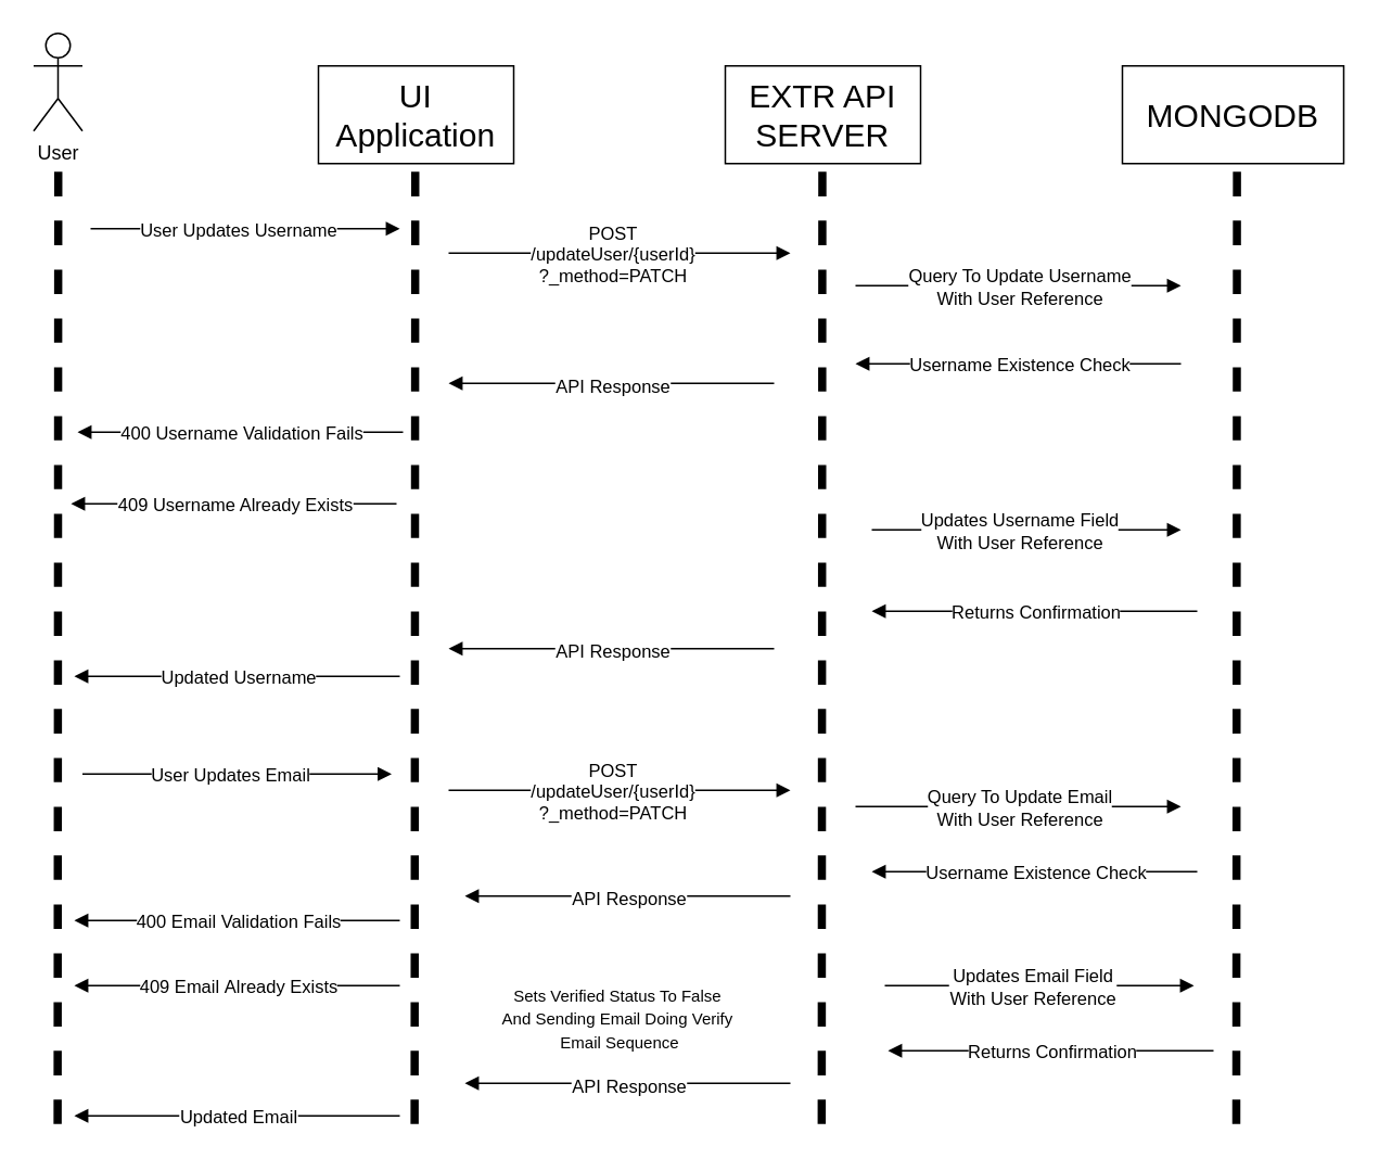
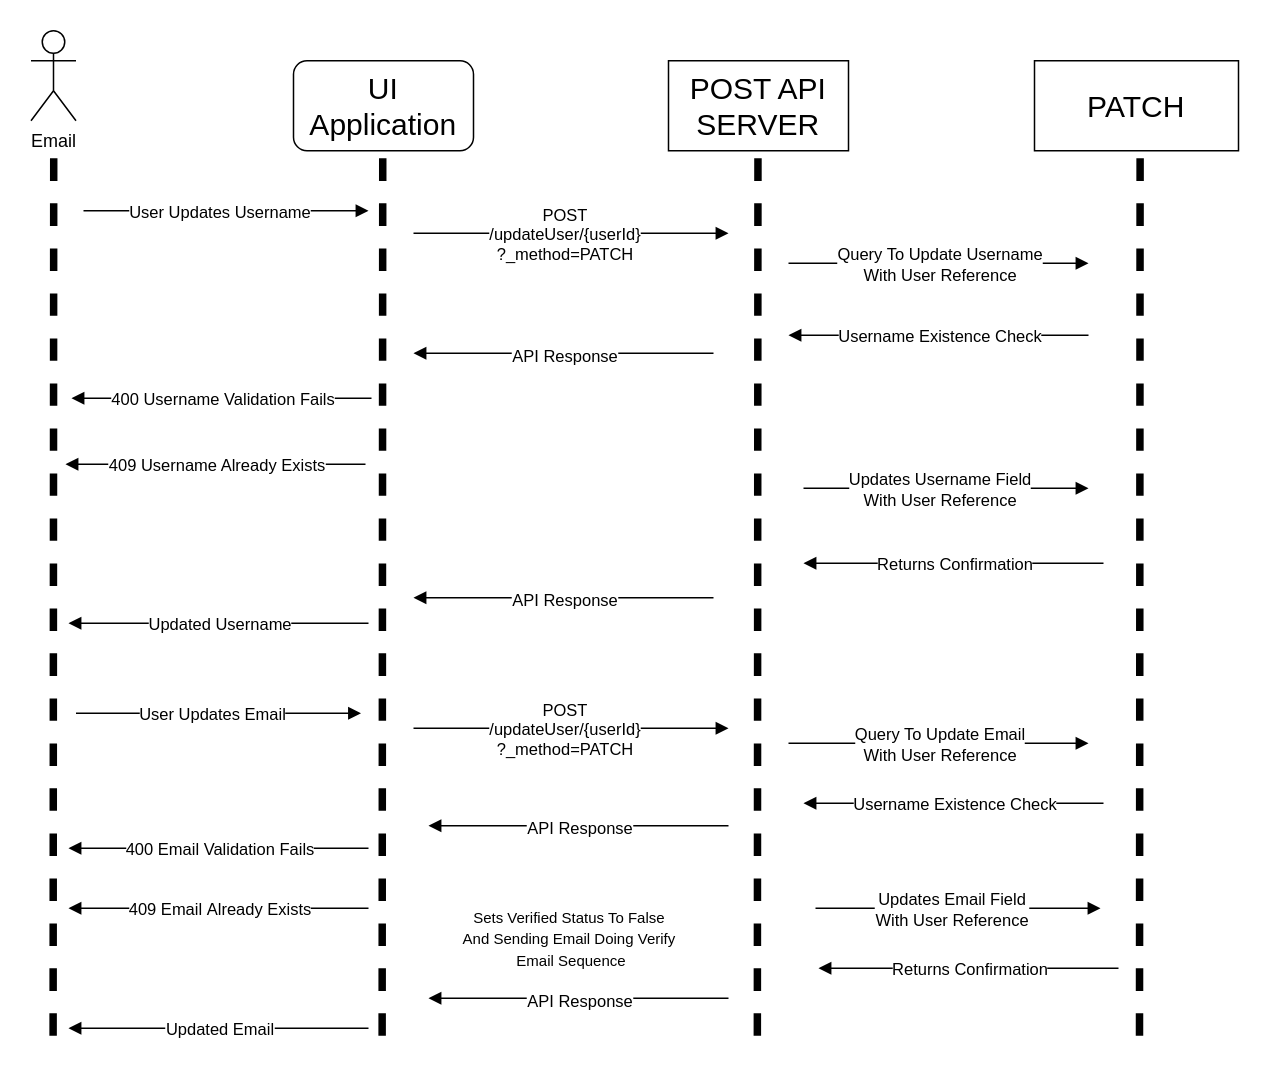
  <mxCell id="0" />
  <mxCell id="1" parent="0" />
  <mxCell id="2" value="" style="group" parent="1" vertex="1" connectable="0"><mxGeometry x="20" y="20" width="30" height="670" as="geometry" /></mxCell>
  <mxCell id="3" value="" style="endArrow=none;dashed=1;html=1;rounded=0;fontSize=12;startSize=8;endSize=8;curved=1;strokeWidth=5;" parent="2" edge="1"><mxGeometry width="50" height="50" relative="1" as="geometry"><mxPoint x="14.74" y="670" as="sourcePoint" /><mxPoint x="15.15" y="80" as="targetPoint" /></mxGeometry></mxCell>
- <mxCell id="4" value="User" style="shape=umlActor;verticalLabelPosition=bottom;verticalAlign=top;html=1;outlineConnect=0;" parent="2" vertex="1"><mxGeometry width="30" height="60" as="geometry" /></mxCell>
+ <mxCell id="4" value="Email" style="shape=umlActor;verticalLabelPosition=bottom;verticalAlign=top;html=1;outlineConnect=0;" parent="2" vertex="1"><mxGeometry width="30" height="60" as="geometry" /></mxCell>
  <mxCell id="5" value="" style="group" parent="1" vertex="1" connectable="0"><mxGeometry x="195" y="40" width="120" height="650" as="geometry" /></mxCell>
- <mxCell id="6" value="&lt;span style=&quot;font-size: 20px;&quot;&gt;UI Application&lt;/span&gt;" style="rounded=0;whiteSpace=wrap;html=1;" parent="5" vertex="1"><mxGeometry width="120" height="60" as="geometry" /></mxCell>
+ <mxCell id="6" value="&lt;span style=&quot;font-size: 20px;&quot;&gt;UI Application&lt;/span&gt;" style="whiteSpace=wrap;html=1;rounded=1;" parent="5" vertex="1"><mxGeometry width="120" height="60" as="geometry" /></mxCell>
  <mxCell id="7" value="" style="endArrow=none;dashed=1;html=1;rounded=0;fontSize=12;startSize=8;endSize=8;curved=1;strokeWidth=5;" parent="5" edge="1"><mxGeometry width="50" height="50" relative="1" as="geometry"><mxPoint x="59.09" y="650" as="sourcePoint" /><mxPoint x="59.5" y="60" as="targetPoint" /></mxGeometry></mxCell>
  <mxCell id="8" value="" style="edgeStyle=none;orthogonalLoop=1;jettySize=auto;html=1;rounded=0;endArrow=block;sourcePerimeterSpacing=8;targetPerimeterSpacing=8;curved=1;endFill=1;" parent="5" edge="1"><mxGeometry width="140" relative="1" as="geometry"><mxPoint x="-140" y="100" as="sourcePoint" /><mxPoint x="50" y="100" as="targetPoint" /><Array as="points" /></mxGeometry></mxCell>
  <mxCell id="9" value="User Updates Username" style="edgeLabel;html=1;align=center;verticalAlign=middle;resizable=0;points=[];" parent="8" vertex="1" connectable="0"><mxGeometry x="-0.123" relative="1" as="geometry"><mxPoint x="7" as="offset" /></mxGeometry></mxCell>
  <mxCell id="10" value="" style="edgeStyle=none;orthogonalLoop=1;jettySize=auto;html=1;rounded=0;endArrow=block;endFill=1;sourcePerimeterSpacing=8;targetPerimeterSpacing=8;curved=1;" parent="5" edge="1"><mxGeometry width="140" relative="1" as="geometry"><mxPoint x="50" y="375.0" as="sourcePoint" /><mxPoint x="-150" y="375.0" as="targetPoint" /><Array as="points" /></mxGeometry></mxCell>
  <mxCell id="11" value="Updated Username" style="edgeLabel;html=1;align=center;verticalAlign=middle;resizable=0;points=[];" parent="10" vertex="1" connectable="0"><mxGeometry x="0.127" relative="1" as="geometry"><mxPoint x="13" as="offset" /></mxGeometry></mxCell>
  <mxCell id="12" value="" style="edgeStyle=none;orthogonalLoop=1;jettySize=auto;html=1;rounded=0;endArrow=block;sourcePerimeterSpacing=8;targetPerimeterSpacing=8;curved=1;endFill=1;" parent="5" edge="1"><mxGeometry width="140" relative="1" as="geometry"><mxPoint x="-145.0" y="435" as="sourcePoint" /><mxPoint x="45.0" y="435" as="targetPoint" /><Array as="points" /></mxGeometry></mxCell>
  <mxCell id="13" value="User Updates Email" style="edgeLabel;html=1;align=center;verticalAlign=middle;resizable=0;points=[];" parent="12" vertex="1" connectable="0"><mxGeometry x="-0.123" relative="1" as="geometry"><mxPoint x="7" as="offset" /></mxGeometry></mxCell>
  <mxCell id="14" value="" style="group" parent="1" vertex="1" connectable="0"><mxGeometry x="445" y="40" width="120" height="650.0" as="geometry" /></mxCell>
- <mxCell id="15" value="&lt;span style=&quot;font-size: 20px;&quot;&gt;EXTR API SERVER&lt;/span&gt;" style="rounded=0;whiteSpace=wrap;html=1;" parent="14" vertex="1"><mxGeometry width="120" height="60" as="geometry" /></mxCell>
+ <mxCell id="15" value="&lt;span style=&quot;font-size: 20px;&quot;&gt;POST API SERVER&lt;/span&gt;" style="rounded=0;whiteSpace=wrap;html=1;" parent="14" vertex="1"><mxGeometry width="120" height="60" as="geometry" /></mxCell>
  <mxCell id="16" value="" style="endArrow=none;dashed=1;html=1;rounded=0;fontSize=12;startSize=8;endSize=8;curved=1;strokeWidth=5;" parent="14" edge="1"><mxGeometry width="50" height="50" relative="1" as="geometry"><mxPoint x="59.23" y="650.0" as="sourcePoint" /><mxPoint x="59.64" y="60" as="targetPoint" /></mxGeometry></mxCell>
  <mxCell id="17" value="" style="group" parent="14" vertex="1" connectable="0"><mxGeometry x="-160" y="145" width="190" height="50" as="geometry" /></mxCell>
  <mxCell id="18" value="" style="edgeStyle=none;orthogonalLoop=1;jettySize=auto;html=1;rounded=0;endArrow=block;endFill=1;sourcePerimeterSpacing=8;targetPerimeterSpacing=8;curved=1;" parent="17" edge="1"><mxGeometry width="140" relative="1" as="geometry"><mxPoint x="190" y="50.0" as="sourcePoint" /><mxPoint x="-10" y="50.0" as="targetPoint" /><Array as="points"><mxPoint x="80" y="50" /></Array></mxGeometry></mxCell>
  <mxCell id="19" value="API Response" style="edgeLabel;html=1;align=center;verticalAlign=middle;resizable=0;points=[];" parent="18" vertex="1" connectable="0"><mxGeometry x="-0.062" y="1" relative="1" as="geometry"><mxPoint x="-6" as="offset" /></mxGeometry></mxCell>
  <mxCell id="20" value="" style="edgeStyle=none;orthogonalLoop=1;jettySize=auto;html=1;rounded=0;endArrow=block;sourcePerimeterSpacing=8;targetPerimeterSpacing=8;curved=1;endFill=1;" parent="1" edge="1"><mxGeometry width="140" relative="1" as="geometry"><mxPoint x="275" y="155" as="sourcePoint" /><mxPoint x="485" y="155" as="targetPoint" /><Array as="points" /></mxGeometry></mxCell>
  <mxCell id="21" value="POST&lt;br&gt;/updateUser/{userId}&lt;br&gt;?_method=PATCH" style="edgeLabel;html=1;align=center;verticalAlign=middle;resizable=0;points=[];" parent="20" vertex="1" connectable="0"><mxGeometry x="-0.123" relative="1" as="geometry"><mxPoint x="8" as="offset" /></mxGeometry></mxCell>
  <mxCell id="22" value="" style="edgeStyle=none;orthogonalLoop=1;jettySize=auto;html=1;rounded=0;endArrow=block;endFill=1;sourcePerimeterSpacing=8;targetPerimeterSpacing=8;curved=1;" parent="1" edge="1"><mxGeometry width="140" relative="1" as="geometry"><mxPoint x="247" y="265" as="sourcePoint" /><mxPoint x="47" y="265" as="targetPoint" /><Array as="points" /></mxGeometry></mxCell>
  <mxCell id="23" value="400 Username Validation Fails" style="edgeLabel;html=1;align=center;verticalAlign=middle;resizable=0;points=[];" parent="22" vertex="1" connectable="0"><mxGeometry x="0.127" relative="1" as="geometry"><mxPoint x="13" as="offset" /></mxGeometry></mxCell>
  <mxCell id="24" value="" style="edgeStyle=none;orthogonalLoop=1;jettySize=auto;html=1;rounded=0;endArrow=block;endFill=1;sourcePerimeterSpacing=8;targetPerimeterSpacing=8;curved=1;" parent="1" edge="1"><mxGeometry width="140" relative="1" as="geometry"><mxPoint x="243" y="309" as="sourcePoint" /><mxPoint x="43" y="309" as="targetPoint" /><Array as="points" /></mxGeometry></mxCell>
  <mxCell id="25" value="409 Username Already Exists" style="edgeLabel;html=1;align=center;verticalAlign=middle;resizable=0;points=[];" parent="24" vertex="1" connectable="0"><mxGeometry x="0.127" relative="1" as="geometry"><mxPoint x="13" as="offset" /></mxGeometry></mxCell>
  <mxCell id="26" value="" style="group" parent="1" vertex="1" connectable="0"><mxGeometry x="285" y="348" width="190" height="50" as="geometry" /></mxCell>
  <mxCell id="27" value="" style="edgeStyle=none;orthogonalLoop=1;jettySize=auto;html=1;rounded=0;endArrow=block;endFill=1;sourcePerimeterSpacing=8;targetPerimeterSpacing=8;curved=1;" parent="26" edge="1"><mxGeometry width="140" relative="1" as="geometry"><mxPoint x="190" y="50.0" as="sourcePoint" /><mxPoint x="-10" y="50.0" as="targetPoint" /><Array as="points"><mxPoint x="80" y="50" /></Array></mxGeometry></mxCell>
  <mxCell id="28" value="API Response" style="edgeLabel;html=1;align=center;verticalAlign=middle;resizable=0;points=[];" parent="27" vertex="1" connectable="0"><mxGeometry x="-0.062" y="1" relative="1" as="geometry"><mxPoint x="-6" as="offset" /></mxGeometry></mxCell>
  <mxCell id="29" value="" style="edgeStyle=none;orthogonalLoop=1;jettySize=auto;html=1;rounded=0;endArrow=block;sourcePerimeterSpacing=8;targetPerimeterSpacing=8;curved=1;endFill=1;" parent="1" edge="1"><mxGeometry width="140" relative="1" as="geometry"><mxPoint x="275" y="485" as="sourcePoint" /><mxPoint x="485" y="485" as="targetPoint" /><Array as="points" /></mxGeometry></mxCell>
  <mxCell id="30" value="POST&lt;br&gt;/updateUser/{userId}&lt;br&gt;?_method=PATCH" style="edgeLabel;html=1;align=center;verticalAlign=middle;resizable=0;points=[];" parent="29" vertex="1" connectable="0"><mxGeometry x="-0.123" relative="1" as="geometry"><mxPoint x="8" as="offset" /></mxGeometry></mxCell>
  <mxCell id="31" value="" style="edgeStyle=none;orthogonalLoop=1;jettySize=auto;html=1;rounded=0;endArrow=block;sourcePerimeterSpacing=8;targetPerimeterSpacing=8;curved=1;endFill=1;" parent="1" edge="1"><mxGeometry width="140" relative="1" as="geometry"><mxPoint x="525" y="495" as="sourcePoint" /><mxPoint x="725" y="495" as="targetPoint" /><Array as="points" /></mxGeometry></mxCell>
  <mxCell id="32" value="Query To Update Email&lt;br&gt;With User Reference" style="edgeLabel;html=1;align=center;verticalAlign=middle;resizable=0;points=[];" parent="31" vertex="1" connectable="0"><mxGeometry x="-0.123" relative="1" as="geometry"><mxPoint x="12" as="offset" /></mxGeometry></mxCell>
  <mxCell id="33" value="" style="edgeStyle=none;orthogonalLoop=1;jettySize=auto;html=1;rounded=0;endArrow=block;endFill=1;sourcePerimeterSpacing=8;targetPerimeterSpacing=8;curved=1;" parent="1" edge="1"><mxGeometry width="140" relative="1" as="geometry"><mxPoint x="735" y="535" as="sourcePoint" /><mxPoint x="535" y="535" as="targetPoint" /><Array as="points" /></mxGeometry></mxCell>
  <mxCell id="34" value="Username Existence Check" style="edgeLabel;html=1;align=center;verticalAlign=middle;resizable=0;points=[];" parent="33" vertex="1" connectable="0"><mxGeometry x="0.127" relative="1" as="geometry"><mxPoint x="13" as="offset" /></mxGeometry></mxCell>
  <mxCell id="35" value="" style="group" parent="1" vertex="1" connectable="0"><mxGeometry x="295" y="500" width="190" height="50" as="geometry" /></mxCell>
  <mxCell id="36" value="" style="edgeStyle=none;orthogonalLoop=1;jettySize=auto;html=1;rounded=0;endArrow=block;endFill=1;sourcePerimeterSpacing=8;targetPerimeterSpacing=8;curved=1;" parent="35" edge="1"><mxGeometry width="140" relative="1" as="geometry"><mxPoint x="190" y="50.0" as="sourcePoint" /><mxPoint x="-10" y="50.0" as="targetPoint" /><Array as="points"><mxPoint x="80" y="50" /></Array></mxGeometry></mxCell>
  <mxCell id="37" value="API Response" style="edgeLabel;html=1;align=center;verticalAlign=middle;resizable=0;points=[];" parent="36" vertex="1" connectable="0"><mxGeometry x="-0.062" y="1" relative="1" as="geometry"><mxPoint x="-6" as="offset" /></mxGeometry></mxCell>
  <mxCell id="38" value="" style="edgeStyle=none;orthogonalLoop=1;jettySize=auto;html=1;rounded=0;endArrow=block;endFill=1;sourcePerimeterSpacing=8;targetPerimeterSpacing=8;curved=1;" parent="1" edge="1"><mxGeometry width="140" relative="1" as="geometry"><mxPoint x="245" y="565" as="sourcePoint" /><mxPoint x="45" y="565" as="targetPoint" /><Array as="points" /></mxGeometry></mxCell>
  <mxCell id="39" value="400 Email Validation Fails" style="edgeLabel;html=1;align=center;verticalAlign=middle;resizable=0;points=[];" parent="38" vertex="1" connectable="0"><mxGeometry x="0.127" relative="1" as="geometry"><mxPoint x="13" as="offset" /></mxGeometry></mxCell>
  <mxCell id="40" value="" style="edgeStyle=none;orthogonalLoop=1;jettySize=auto;html=1;rounded=0;endArrow=block;endFill=1;sourcePerimeterSpacing=8;targetPerimeterSpacing=8;curved=1;" parent="1" edge="1"><mxGeometry width="140" relative="1" as="geometry"><mxPoint x="245" y="605" as="sourcePoint" /><mxPoint x="45" y="605" as="targetPoint" /><Array as="points" /></mxGeometry></mxCell>
  <mxCell id="41" value="409 Email&amp;nbsp;Already Exists" style="edgeLabel;html=1;align=center;verticalAlign=middle;resizable=0;points=[];" parent="40" vertex="1" connectable="0"><mxGeometry x="0.127" relative="1" as="geometry"><mxPoint x="13" as="offset" /></mxGeometry></mxCell>
  <mxCell id="42" value="" style="edgeStyle=none;orthogonalLoop=1;jettySize=auto;html=1;rounded=0;endArrow=block;endFill=1;sourcePerimeterSpacing=8;targetPerimeterSpacing=8;curved=1;" parent="1" edge="1"><mxGeometry width="140" relative="1" as="geometry"><mxPoint x="745" y="645" as="sourcePoint" /><mxPoint x="545" y="645" as="targetPoint" /><Array as="points"><mxPoint x="645" y="645" /></Array></mxGeometry></mxCell>
  <mxCell id="43" value="Returns Confirmation" style="edgeLabel;html=1;align=center;verticalAlign=middle;resizable=0;points=[];" parent="42" vertex="1" connectable="0"><mxGeometry x="0.127" relative="1" as="geometry"><mxPoint x="13" as="offset" /></mxGeometry></mxCell>
  <mxCell id="44" value="" style="group" parent="1" vertex="1" connectable="0"><mxGeometry x="295" y="615" width="190" height="50" as="geometry" /></mxCell>
  <mxCell id="45" value="" style="edgeStyle=none;orthogonalLoop=1;jettySize=auto;html=1;rounded=0;endArrow=block;endFill=1;sourcePerimeterSpacing=8;targetPerimeterSpacing=8;curved=1;" parent="44" edge="1"><mxGeometry width="140" relative="1" as="geometry"><mxPoint x="190" y="50.0" as="sourcePoint" /><mxPoint x="-10" y="50.0" as="targetPoint" /><Array as="points"><mxPoint x="80" y="50" /></Array></mxGeometry></mxCell>
  <mxCell id="46" value="API Response" style="edgeLabel;html=1;align=center;verticalAlign=middle;resizable=0;points=[];" parent="45" vertex="1" connectable="0"><mxGeometry x="-0.062" y="1" relative="1" as="geometry"><mxPoint x="-6" as="offset" /></mxGeometry></mxCell>
  <mxCell id="47" value="&lt;font style=&quot;font-size: 10px;&quot;&gt;Sets Verified Status To False&amp;nbsp;&lt;br&gt;And Sending Email Doing Verify&amp;nbsp;&lt;br&gt;Email Sequence&lt;/font&gt;" style="text;html=1;align=center;verticalAlign=middle;resizable=0;points=[];autosize=1;strokeColor=none;fillColor=none;" parent="44" vertex="1"><mxGeometry y="-20" width="170" height="60" as="geometry" /></mxCell>
  <mxCell id="48" value="" style="edgeStyle=none;orthogonalLoop=1;jettySize=auto;html=1;rounded=0;endArrow=block;endFill=1;sourcePerimeterSpacing=8;targetPerimeterSpacing=8;curved=1;" parent="1" edge="1"><mxGeometry width="140" relative="1" as="geometry"><mxPoint x="245" y="685" as="sourcePoint" /><mxPoint x="45" y="685" as="targetPoint" /><Array as="points" /></mxGeometry></mxCell>
  <mxCell id="49" value="Updated Email" style="edgeLabel;html=1;align=center;verticalAlign=middle;resizable=0;points=[];" parent="48" vertex="1" connectable="0"><mxGeometry x="0.127" relative="1" as="geometry"><mxPoint x="13" as="offset" /></mxGeometry></mxCell>
- <mxCell id="50" value="&lt;span style=&quot;font-size: 20px;&quot;&gt;MONGODB&lt;/span&gt;" style="rounded=0;whiteSpace=wrap;html=1;" parent="1" vertex="1"><mxGeometry x="689" y="40" width="136" height="60" as="geometry" /></mxCell>
+ <mxCell id="50" value="&lt;span style=&quot;font-size: 20px;&quot;&gt;PATCH&lt;/span&gt;" style="rounded=0;whiteSpace=wrap;html=1;" parent="1" vertex="1"><mxGeometry x="689" y="40" width="136" height="60" as="geometry" /></mxCell>
  <mxCell id="51" value="" style="endArrow=none;dashed=1;html=1;rounded=0;fontSize=12;startSize=8;endSize=8;curved=1;strokeWidth=5;" parent="1" edge="1"><mxGeometry width="50" height="50" relative="1" as="geometry"><mxPoint x="759" y="690" as="sourcePoint" /><mxPoint x="759.41" y="100" as="targetPoint" /></mxGeometry></mxCell>
  <mxCell id="52" value="" style="edgeStyle=none;orthogonalLoop=1;jettySize=auto;html=1;rounded=0;endArrow=block;sourcePerimeterSpacing=8;targetPerimeterSpacing=8;curved=1;endFill=1;" parent="1" edge="1"><mxGeometry width="140" relative="1" as="geometry"><mxPoint x="525" y="175" as="sourcePoint" /><mxPoint x="725" y="175" as="targetPoint" /><Array as="points" /></mxGeometry></mxCell>
  <mxCell id="53" value="Query To Update Username&lt;br&gt;With User Reference" style="edgeLabel;html=1;align=center;verticalAlign=middle;resizable=0;points=[];" parent="52" vertex="1" connectable="0"><mxGeometry x="-0.123" relative="1" as="geometry"><mxPoint x="12" as="offset" /></mxGeometry></mxCell>
  <mxCell id="54" value="" style="edgeStyle=none;orthogonalLoop=1;jettySize=auto;html=1;rounded=0;endArrow=block;endFill=1;sourcePerimeterSpacing=8;targetPerimeterSpacing=8;curved=1;" parent="1" edge="1"><mxGeometry width="140" relative="1" as="geometry"><mxPoint x="725" y="223" as="sourcePoint" /><mxPoint x="525" y="223" as="targetPoint" /><Array as="points" /></mxGeometry></mxCell>
  <mxCell id="55" value="Username Existence Check" style="edgeLabel;html=1;align=center;verticalAlign=middle;resizable=0;points=[];" parent="54" vertex="1" connectable="0"><mxGeometry x="0.127" relative="1" as="geometry"><mxPoint x="13" as="offset" /></mxGeometry></mxCell>
  <mxCell id="56" value="" style="edgeStyle=none;orthogonalLoop=1;jettySize=auto;html=1;rounded=0;endArrow=block;sourcePerimeterSpacing=8;targetPerimeterSpacing=8;curved=1;endFill=1;" parent="1" edge="1"><mxGeometry width="140" relative="1" as="geometry"><mxPoint x="535" y="325" as="sourcePoint" /><mxPoint x="725" y="325" as="targetPoint" /><Array as="points" /></mxGeometry></mxCell>
  <mxCell id="57" value="Updates Username Field&lt;br&gt;With User Reference" style="edgeLabel;html=1;align=center;verticalAlign=middle;resizable=0;points=[];" parent="56" vertex="1" connectable="0"><mxGeometry x="-0.123" relative="1" as="geometry"><mxPoint x="7" as="offset" /></mxGeometry></mxCell>
  <mxCell id="58" value="" style="edgeStyle=none;orthogonalLoop=1;jettySize=auto;html=1;rounded=0;endArrow=block;endFill=1;sourcePerimeterSpacing=8;targetPerimeterSpacing=8;curved=1;" parent="1" edge="1"><mxGeometry width="140" relative="1" as="geometry"><mxPoint x="735" y="375" as="sourcePoint" /><mxPoint x="535" y="375" as="targetPoint" /><Array as="points"><mxPoint x="635" y="375" /></Array></mxGeometry></mxCell>
  <mxCell id="59" value="Returns Confirmation" style="edgeLabel;html=1;align=center;verticalAlign=middle;resizable=0;points=[];" parent="58" vertex="1" connectable="0"><mxGeometry x="0.127" relative="1" as="geometry"><mxPoint x="13" as="offset" /></mxGeometry></mxCell>
  <mxCell id="60" value="" style="edgeStyle=none;orthogonalLoop=1;jettySize=auto;html=1;rounded=0;endArrow=block;sourcePerimeterSpacing=8;targetPerimeterSpacing=8;curved=1;endFill=1;" parent="1" edge="1"><mxGeometry width="140" relative="1" as="geometry"><mxPoint x="543" y="605" as="sourcePoint" /><mxPoint x="733" y="605" as="targetPoint" /><Array as="points" /></mxGeometry></mxCell>
  <mxCell id="61" value="Updates Email Field&lt;br&gt;With User Reference" style="edgeLabel;html=1;align=center;verticalAlign=middle;resizable=0;points=[];" parent="60" vertex="1" connectable="0"><mxGeometry x="-0.123" relative="1" as="geometry"><mxPoint x="7" as="offset" /></mxGeometry></mxCell>
